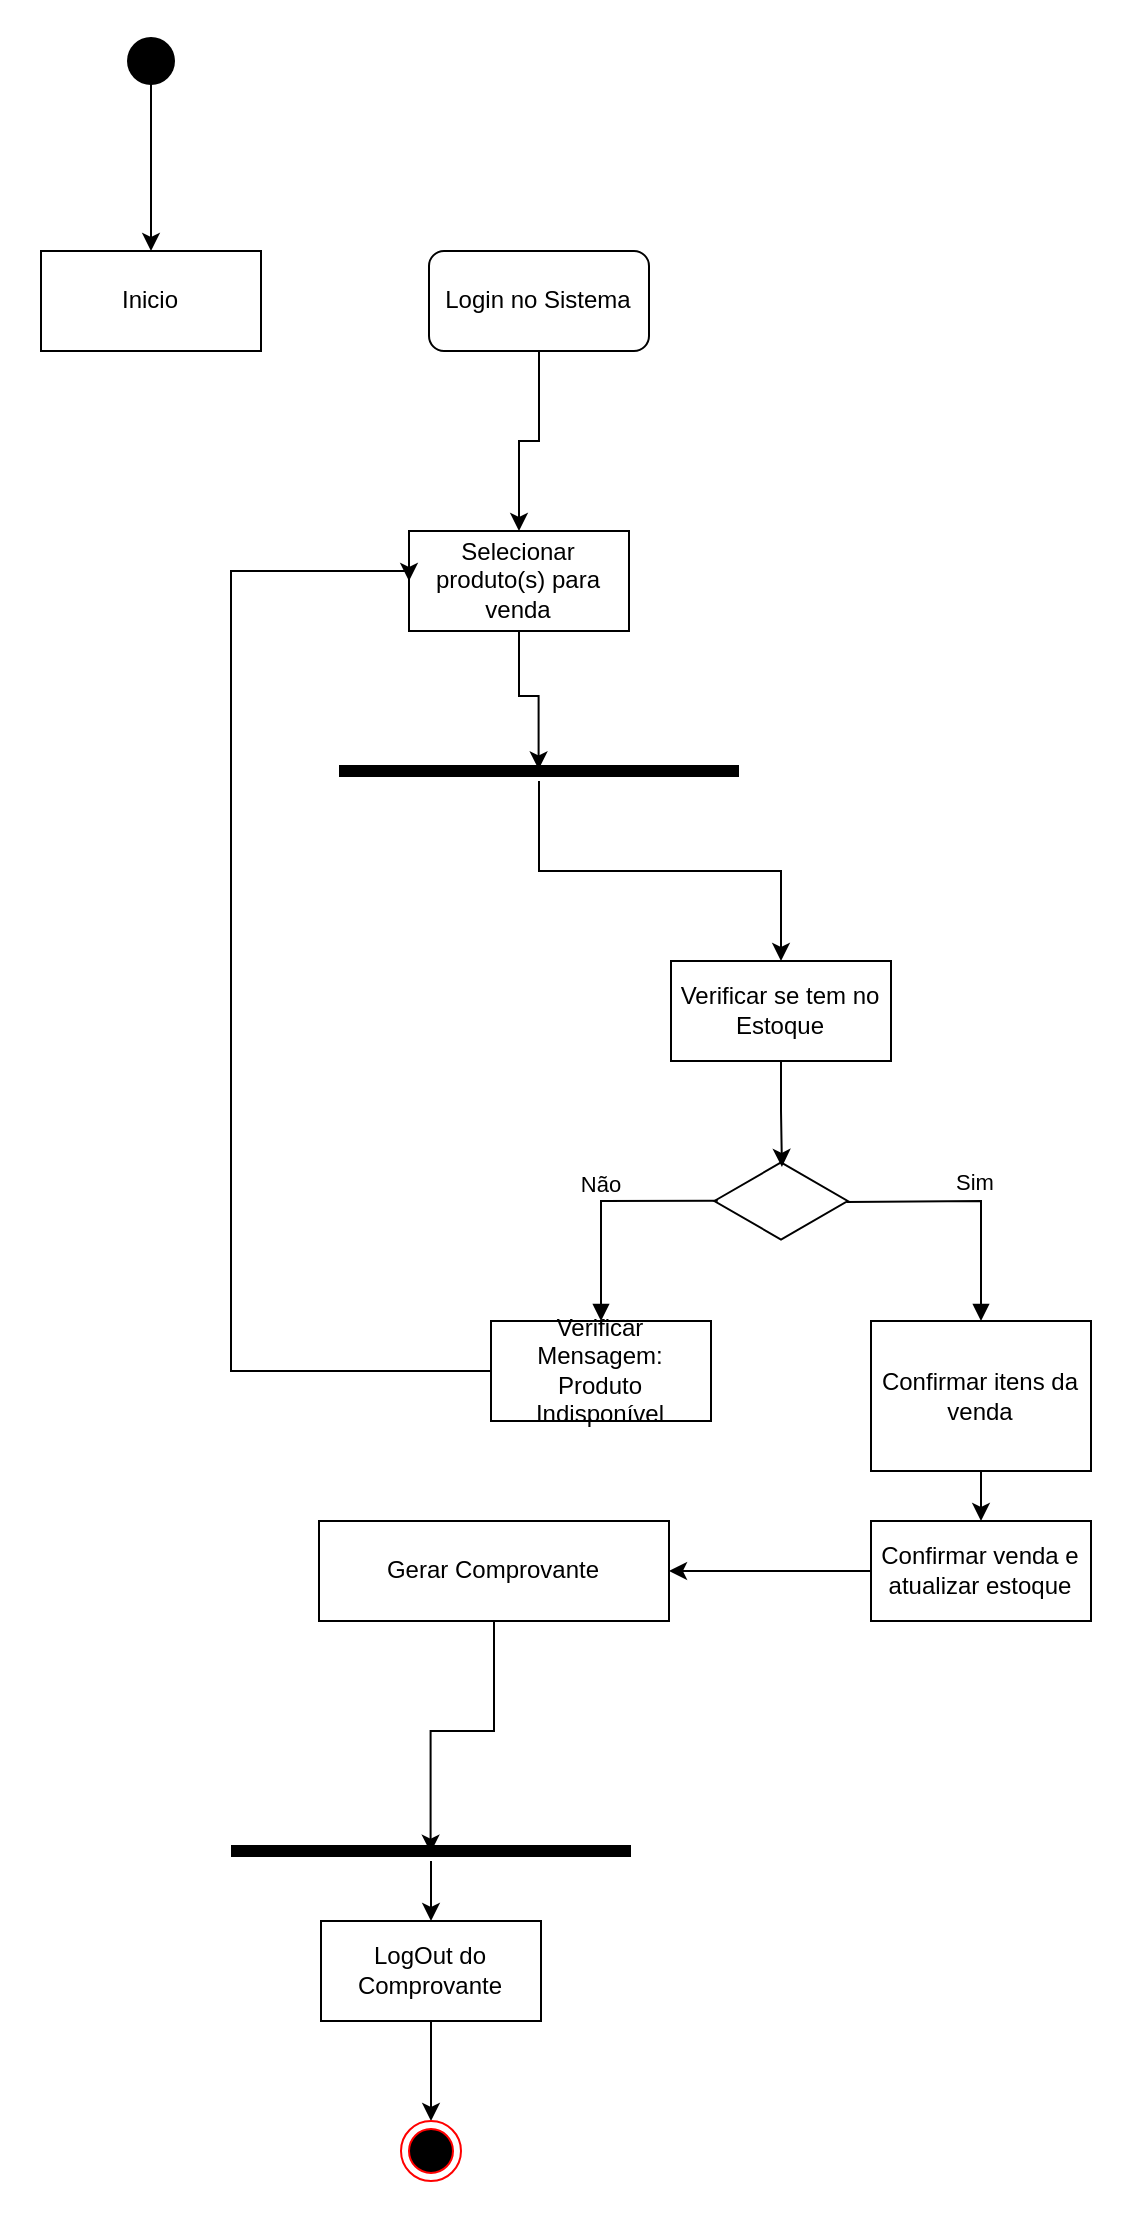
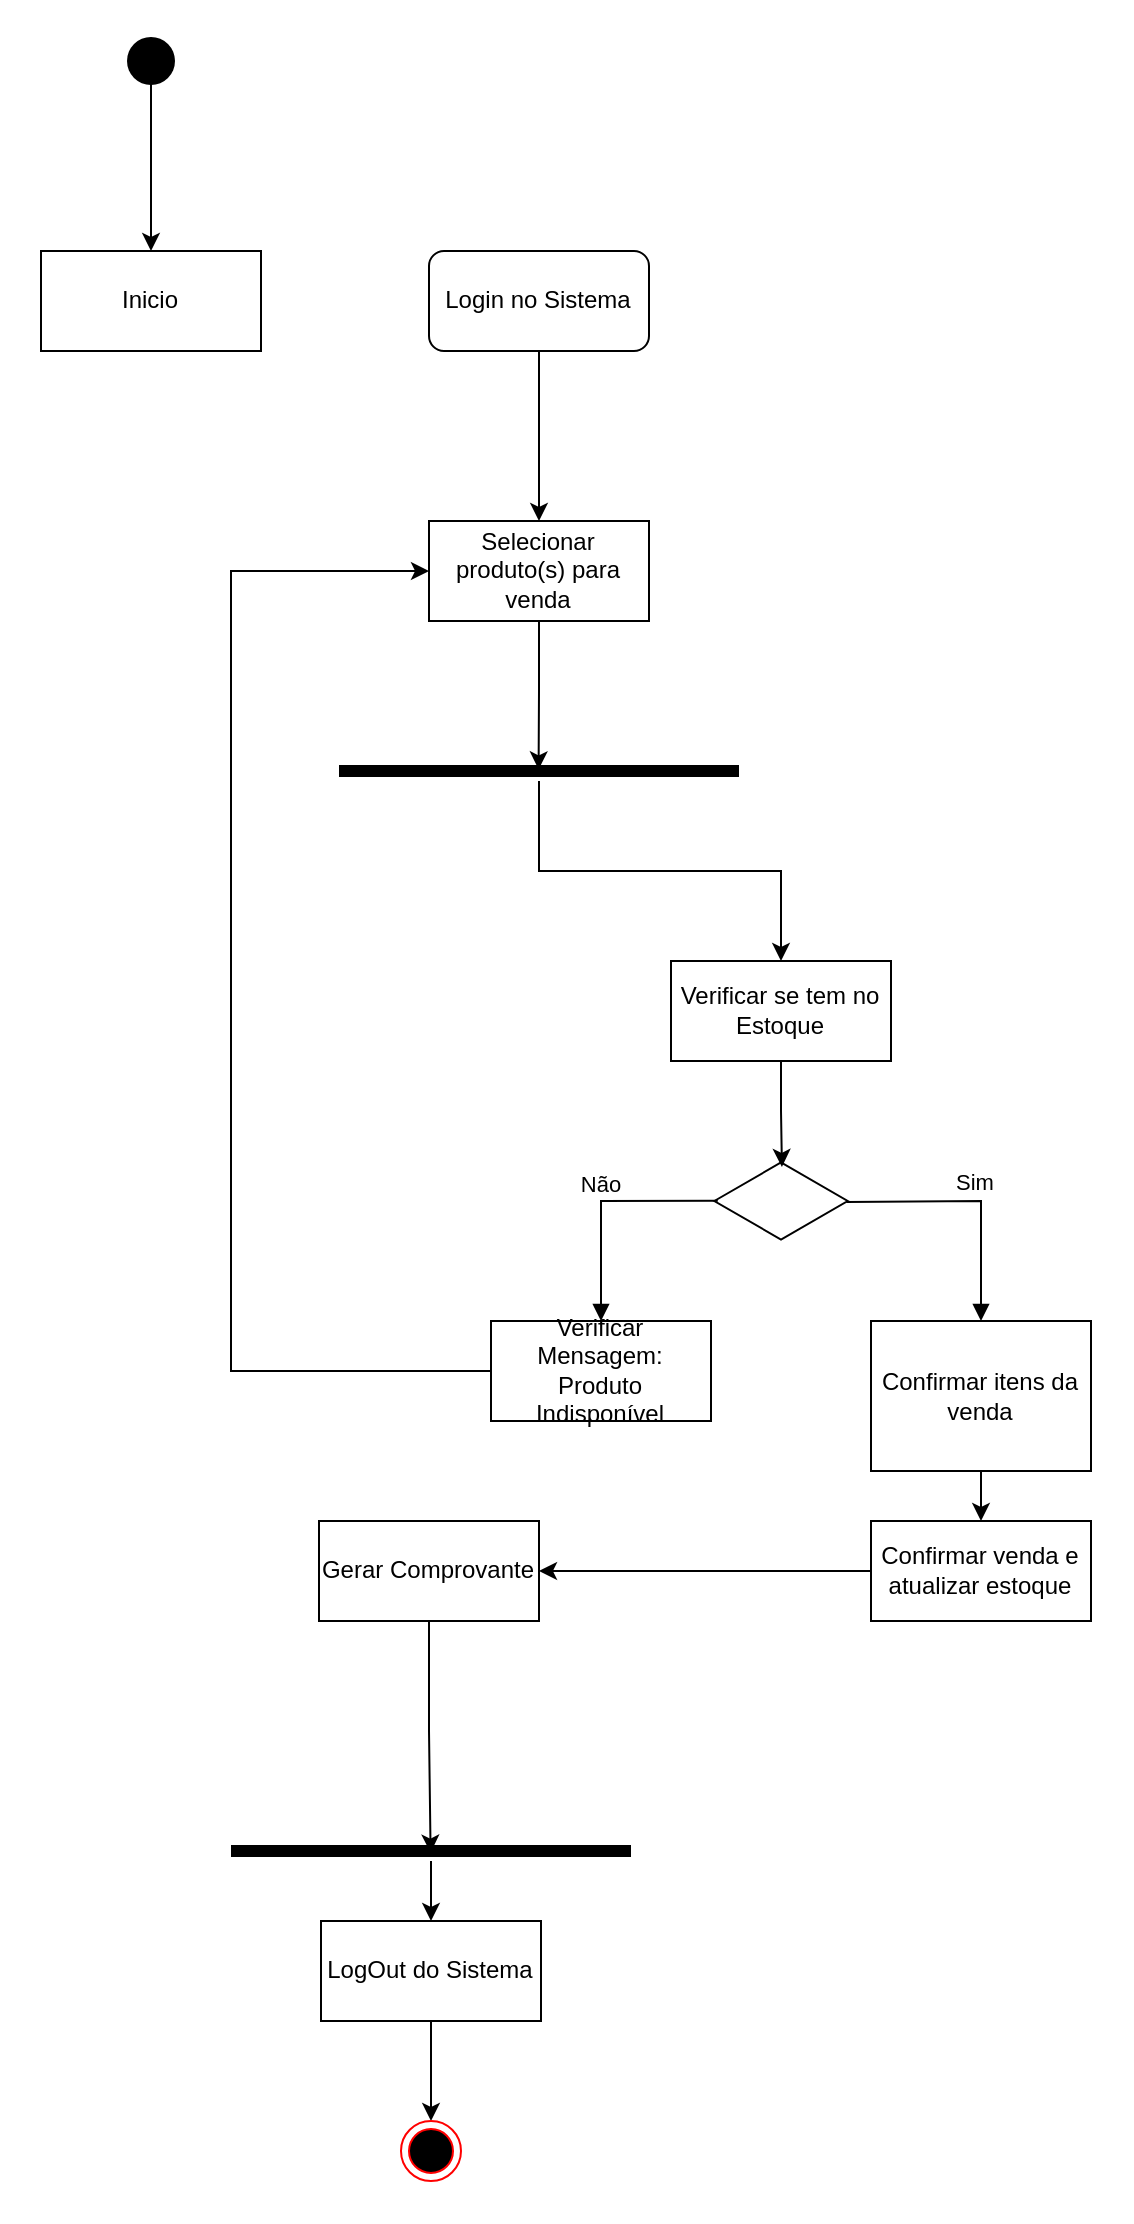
  <mxCell id="0" />
  <mxCell id="1" parent="0" />
  <mxCell id="2" style="edgeStyle=orthogonalEdgeStyle;rounded=0;orthogonalLoop=1;jettySize=auto;html=1;" edge="1" parent="1" source="3" target="4"><mxGeometry relative="1" as="geometry" /></mxCell>
  <mxCell id="3" value="" style="shape=waypoint;sketch=0;fillStyle=solid;size=6;pointerEvents=1;points=[];fillColor=none;resizable=0;rotatable=0;perimeter=centerPerimeter;snapToPoint=1;strokeWidth=10;" vertex="1" parent="1"><mxGeometry x="65" y="20" width="20" height="20" as="geometry" /></mxCell>
  <mxCell id="4" value="Inicio" style="html=1;whiteSpace=wrap;" vertex="1" parent="1"><mxGeometry x="20" y="125" width="110" height="50" as="geometry" /></mxCell>
  <mxCell id="5" style="edgeStyle=orthogonalEdgeStyle;rounded=0;orthogonalLoop=1;jettySize=auto;html=1;" edge="1" parent="1" source="6" target="8"><mxGeometry relative="1" as="geometry" /></mxCell>
  <mxCell id="6" value="Login no Sistema" style="html=1;whiteSpace=wrap;rounded=1;" vertex="1" parent="1"><mxGeometry x="214" y="125" width="110" height="50" as="geometry" /></mxCell>
  <mxCell id="7" style="edgeStyle=orthogonalEdgeStyle;rounded=0;orthogonalLoop=1;jettySize=auto;html=1;entryX=0.499;entryY=0.42;entryDx=0;entryDy=0;entryPerimeter=0;" edge="1" parent="1" source="8" target="10"><mxGeometry relative="1" as="geometry"><mxPoint x="269" y="400" as="targetPoint" /></mxGeometry></mxCell>
- <mxCell id="8" value="Selecionar produto(s) para venda" style="html=1;whiteSpace=wrap;" vertex="1" parent="1"><mxGeometry x="204" y="265" width="110" height="50" as="geometry" /></mxCell>
+ <mxCell id="8" value="Selecionar produto(s) para venda" style="html=1;whiteSpace=wrap;" vertex="1" parent="1"><mxGeometry x="214" y="260" width="110" height="50" as="geometry" /></mxCell>
  <mxCell id="9" style="edgeStyle=orthogonalEdgeStyle;rounded=0;orthogonalLoop=1;jettySize=auto;html=1;" edge="1" parent="1" source="10" target="11"><mxGeometry relative="1" as="geometry" /></mxCell>
  <mxCell id="10" value="" style="shape=line;html=1;strokeWidth=6;strokeColor=#000000;" vertex="1" parent="1"><mxGeometry x="169" y="380" width="200" height="10" as="geometry" /></mxCell>
  <mxCell id="11" value="Verificar se tem no Estoque" style="html=1;whiteSpace=wrap;" vertex="1" parent="1"><mxGeometry x="335" y="480" width="110" height="50" as="geometry" /></mxCell>
  <mxCell id="12" value="" style="html=1;whiteSpace=wrap;aspect=fixed;shape=isoRectangle;" vertex="1" parent="1"><mxGeometry x="356.66" y="580" width="66.67" height="40" as="geometry" /></mxCell>
  <mxCell id="13" style="edgeStyle=orthogonalEdgeStyle;rounded=0;orthogonalLoop=1;jettySize=auto;html=1;entryX=0.507;entryY=0.074;entryDx=0;entryDy=0;entryPerimeter=0;" edge="1" parent="1" source="11" target="12"><mxGeometry relative="1" as="geometry" /></mxCell>
  <mxCell id="14" value="Não" style="html=1;verticalAlign=bottom;endArrow=block;curved=0;rounded=0;exitX=0.026;exitY=0.498;exitDx=0;exitDy=0;exitPerimeter=0;entryX=0.5;entryY=0;entryDx=0;entryDy=0;" edge="1" parent="1" source="12" target="17"><mxGeometry width="80" relative="1" as="geometry"><mxPoint x="225" y="590" as="sourcePoint" /><mxPoint x="295" y="660" as="targetPoint" /><Array as="points"><mxPoint x="300" y="600" /></Array></mxGeometry></mxCell>
  <mxCell id="15" value="Sim" style="html=1;verticalAlign=bottom;endArrow=block;curved=0;rounded=0;exitX=0.991;exitY=0.511;exitDx=0;exitDy=0;exitPerimeter=0;entryX=0.5;entryY=0;entryDx=0;entryDy=0;" edge="1" parent="1" source="12" target="19"><mxGeometry width="80" relative="1" as="geometry"><mxPoint x="372" y="610" as="sourcePoint" /><mxPoint x="495" y="670" as="targetPoint" /><Array as="points"><mxPoint x="490" y="600" /></Array></mxGeometry></mxCell>
  <mxCell id="16" style="edgeStyle=orthogonalEdgeStyle;rounded=0;orthogonalLoop=1;jettySize=auto;html=1;entryX=0;entryY=0.5;entryDx=0;entryDy=0;" edge="1" parent="1" source="17" target="8"><mxGeometry relative="1" as="geometry"><Array as="points"><mxPoint x="115" y="685" /><mxPoint x="115" y="285" /></Array></mxGeometry></mxCell>
  <mxCell id="17" value="Verificar Mensagem: Produto Indisponível" style="html=1;whiteSpace=wrap;" vertex="1" parent="1"><mxGeometry x="245" y="660" width="110" height="50" as="geometry" /></mxCell>
  <mxCell id="18" style="edgeStyle=orthogonalEdgeStyle;rounded=0;orthogonalLoop=1;jettySize=auto;html=1;entryX=0.5;entryY=0;entryDx=0;entryDy=0;" edge="1" parent="1" source="19" target="20"><mxGeometry relative="1" as="geometry" /></mxCell>
  <mxCell id="19" value="Confirmar itens da venda" style="html=1;whiteSpace=wrap;" vertex="1" parent="1"><mxGeometry x="435" y="660" width="110" height="75" as="geometry" /></mxCell>
  <mxCell id="20" value="Confirmar venda e atualizar estoque" style="html=1;whiteSpace=wrap;" vertex="1" parent="1"><mxGeometry x="435" y="760" width="110" height="50" as="geometry" /></mxCell>
  <mxCell id="21" style="edgeStyle=orthogonalEdgeStyle;rounded=0;orthogonalLoop=1;jettySize=auto;html=1;entryX=0.5;entryY=0;entryDx=0;entryDy=0;" edge="1" parent="1" source="22" target="24"><mxGeometry relative="1" as="geometry" /></mxCell>
  <mxCell id="22" value="" style="shape=line;html=1;strokeWidth=6;strokeColor=#000000;" vertex="1" parent="1"><mxGeometry x="115" y="920" width="200" height="10" as="geometry" /></mxCell>
  <mxCell id="23" style="edgeStyle=orthogonalEdgeStyle;rounded=0;orthogonalLoop=1;jettySize=auto;html=1;entryX=0.5;entryY=0;entryDx=0;entryDy=0;" edge="1" parent="1" source="24" target="25"><mxGeometry relative="1" as="geometry" /></mxCell>
- <mxCell id="24" value="LogOut do Comprovante" style="html=1;whiteSpace=wrap;" vertex="1" parent="1"><mxGeometry x="160" y="960" width="110" height="50" as="geometry" /></mxCell>
+ <mxCell id="24" value="LogOut do Sistema" style="html=1;whiteSpace=wrap;" vertex="1" parent="1"><mxGeometry x="160" y="960" width="110" height="50" as="geometry" /></mxCell>
  <mxCell id="25" value="" style="ellipse;html=1;shape=endState;fillColor=#000000;strokeColor=#ff0000;" vertex="1" parent="1"><mxGeometry x="200" y="1060" width="30" height="30" as="geometry" /></mxCell>
  <mxCell id="26" value="" style="edgeStyle=orthogonalEdgeStyle;rounded=0;orthogonalLoop=1;jettySize=auto;html=1;entryX=1;entryY=0.5;entryDx=0;entryDy=0;" edge="1" parent="1" source="20" target="27"><mxGeometry relative="1" as="geometry"><mxPoint x="435" y="860" as="targetPoint" /><mxPoint x="490" y="810" as="sourcePoint" /><Array as="points" /></mxGeometry></mxCell>
- <mxCell id="27" value="Gerar Comprovante" style="html=1;whiteSpace=wrap;" vertex="1" parent="1"><mxGeometry x="159" y="760" width="175" height="50" as="geometry" /></mxCell>
+ <mxCell id="27" value="Gerar Comprovante" style="html=1;whiteSpace=wrap;" vertex="1" parent="1"><mxGeometry x="159" y="760" width="110" height="50" as="geometry" /></mxCell>
  <mxCell id="28" style="edgeStyle=orthogonalEdgeStyle;rounded=0;orthogonalLoop=1;jettySize=auto;html=1;entryX=0.499;entryY=0.583;entryDx=0;entryDy=0;entryPerimeter=0;" edge="1" parent="1" source="27" target="22"><mxGeometry relative="1" as="geometry" /></mxCell>
